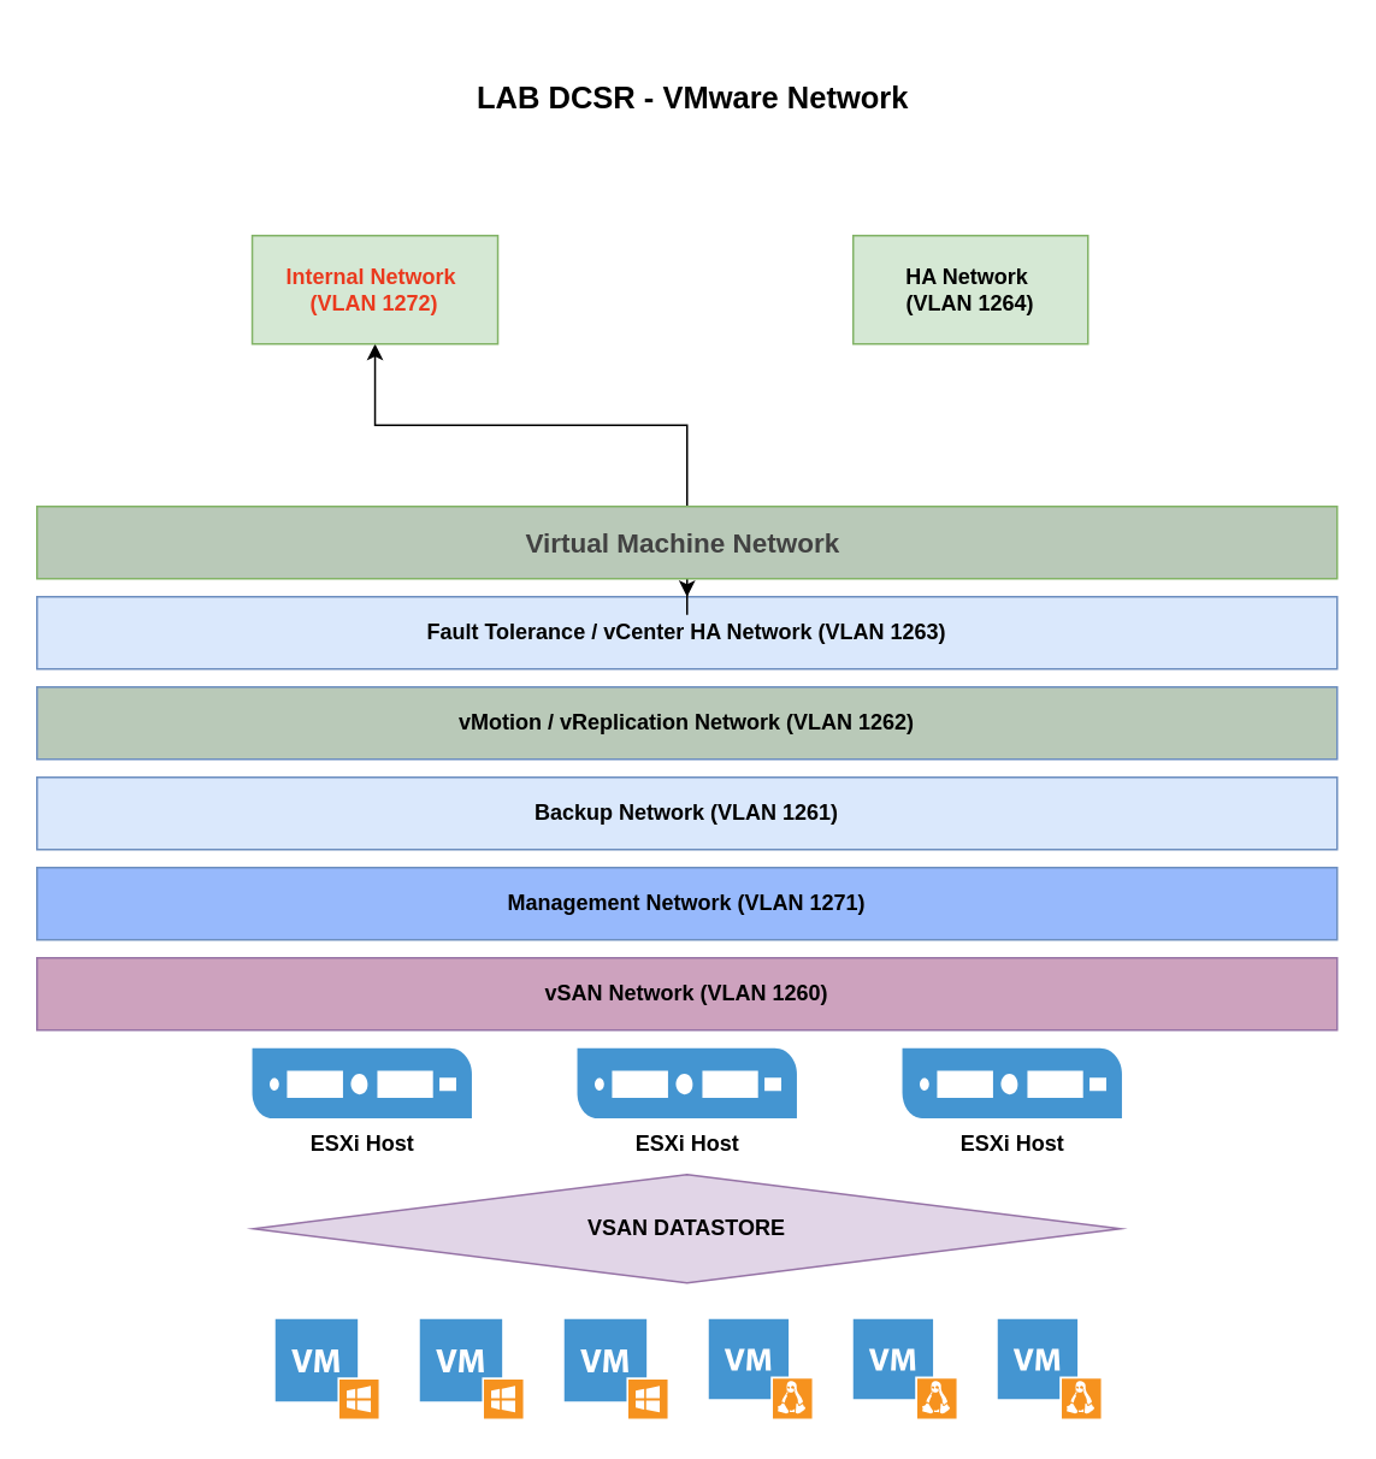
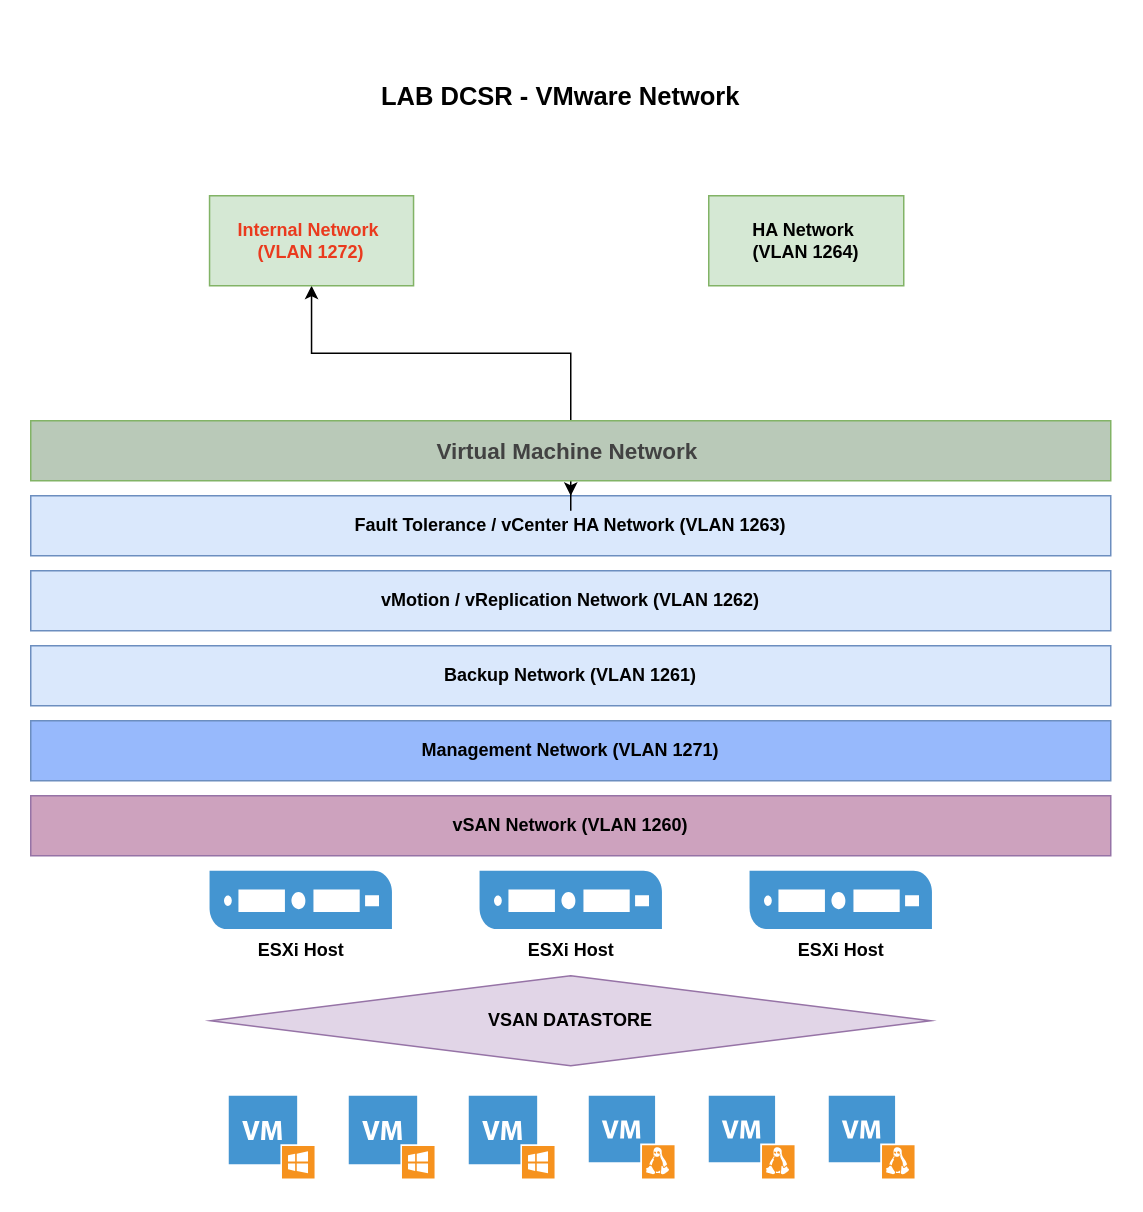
  <mxCell id="0" />
  <mxCell id="1" parent="0" />
  <mxCell id="2" value="VSAN DATASTORE" style="rhombus;whiteSpace=wrap;html=1;fillColor=#e1d5e7;strokeColor=#9673a6;fontStyle=1;" parent="1" vertex="1"><mxGeometry x="140" y="650" width="480" height="60" as="geometry" /></mxCell>
  <mxCell id="3" value="ESXi Host" style="pointerEvents=1;shadow=0;dashed=0;html=1;strokeColor=none;fillColor=#4495D1;labelPosition=center;verticalLabelPosition=bottom;verticalAlign=top;align=center;outlineConnect=0;shape=mxgraph.veeam.server;fontStyle=1" parent="1" vertex="1"><mxGeometry x="139.2" y="580" width="121.6" height="38.8" as="geometry" /></mxCell>
  <mxCell id="4" value="ESXi Host" style="pointerEvents=1;shadow=0;dashed=0;html=1;strokeColor=none;fillColor=#4495D1;labelPosition=center;verticalLabelPosition=bottom;verticalAlign=top;align=center;outlineConnect=0;shape=mxgraph.veeam.server;fontStyle=1" parent="1" vertex="1"><mxGeometry x="319.2" y="580" width="121.6" height="38.8" as="geometry" /></mxCell>
  <mxCell id="5" value="ESXi Host" style="pointerEvents=1;shadow=0;dashed=0;html=1;strokeColor=none;fillColor=#4495D1;labelPosition=center;verticalLabelPosition=bottom;verticalAlign=top;align=center;outlineConnect=0;shape=mxgraph.veeam.server;fontStyle=1" parent="1" vertex="1"><mxGeometry x="499.2" y="580" width="121.6" height="38.8" as="geometry" /></mxCell>
  <mxCell id="6" value="" style="shadow=0;dashed=0;html=1;strokeColor=none;fillColor=#4495D1;labelPosition=center;verticalLabelPosition=bottom;verticalAlign=top;align=center;outlineConnect=0;shape=mxgraph.veeam.vm_linux;" parent="1" vertex="1"><mxGeometry x="472" y="730" width="57.2" height="55.2" as="geometry" /></mxCell>
  <mxCell id="7" value="" style="shadow=0;dashed=0;html=1;strokeColor=none;fillColor=#4495D1;labelPosition=center;verticalLabelPosition=bottom;verticalAlign=top;align=center;outlineConnect=0;shape=mxgraph.veeam.vm_windows;" parent="1" vertex="1"><mxGeometry x="152" y="730" width="57.2" height="55.2" as="geometry" /></mxCell>
  <mxCell id="8" value="" style="shadow=0;dashed=0;html=1;strokeColor=none;fillColor=#4495D1;labelPosition=center;verticalLabelPosition=bottom;verticalAlign=top;align=center;outlineConnect=0;shape=mxgraph.veeam.vm_linux;" parent="1" vertex="1"><mxGeometry x="552" y="730" width="57.2" height="55.2" as="geometry" /></mxCell>
  <mxCell id="9" value="" style="shadow=0;dashed=0;html=1;strokeColor=none;fillColor=#4495D1;labelPosition=center;verticalLabelPosition=bottom;verticalAlign=top;align=center;outlineConnect=0;shape=mxgraph.veeam.vm_windows;" parent="1" vertex="1"><mxGeometry x="232" y="730" width="57.2" height="55.2" as="geometry" /></mxCell>
  <mxCell id="10" value="" style="shadow=0;dashed=0;html=1;strokeColor=none;fillColor=#4495D1;labelPosition=center;verticalLabelPosition=bottom;verticalAlign=top;align=center;outlineConnect=0;shape=mxgraph.veeam.vm_windows;" parent="1" vertex="1"><mxGeometry x="312" y="730" width="57.2" height="55.2" as="geometry" /></mxCell>
  <mxCell id="11" value="" style="shadow=0;dashed=0;html=1;strokeColor=none;fillColor=#4495D1;labelPosition=center;verticalLabelPosition=bottom;verticalAlign=top;align=center;outlineConnect=0;shape=mxgraph.veeam.vm_linux;" parent="1" vertex="1"><mxGeometry x="392" y="730" width="57.2" height="55.2" as="geometry" /></mxCell>
  <mxCell id="12" value="vSAN Network (VLAN 1260)" style="rounded=0;whiteSpace=wrap;html=1;fillColor=#CDA2BE;strokeColor=#9673a6;fontStyle=1" parent="1" vertex="1"><mxGeometry x="20" y="530" width="720" height="40" as="geometry" /></mxCell>
  <mxCell id="13" value="Management Network (VLAN 1271)" style="rounded=0;whiteSpace=wrap;html=1;fillColor=#97B9FC;strokeColor=#6c8ebf;fontStyle=1" parent="1" vertex="1"><mxGeometry x="20" y="480" width="720" height="40" as="geometry" /></mxCell>
  <mxCell id="14" value="Backup Network (VLAN 1261)" style="rounded=0;whiteSpace=wrap;html=1;fillColor=#dae8fc;strokeColor=#6c8ebf;fontStyle=1" parent="1" vertex="1"><mxGeometry x="20" y="430" width="720" height="40" as="geometry" /></mxCell>
- <mxCell id="15" value="vMotion / vReplication Network (VLAN 1262)" style="rounded=0;whiteSpace=wrap;html=1;fillColor=#b9c9b8;strokeColor=#6c8ebf;fontStyle=1;" parent="1" vertex="1"><mxGeometry x="20" y="380" width="720" height="40" as="geometry" /></mxCell>
+ <mxCell id="15" value="vMotion / vReplication Network (VLAN 1262)" style="rounded=0;whiteSpace=wrap;html=1;fillColor=#dae8fc;strokeColor=#6c8ebf;fontStyle=1" parent="1" vertex="1"><mxGeometry x="20" y="380" width="720" height="40" as="geometry" /></mxCell>
  <mxCell id="16" value="Fault Tolerance / vCenter HA Network (VLAN 1263)" style="rounded=0;whiteSpace=wrap;html=1;fillColor=#dae8fc;strokeColor=#6c8ebf;fontStyle=1" parent="1" vertex="1"><mxGeometry x="20" y="330" width="720" height="40" as="geometry" /></mxCell>
  <mxCell id="17" style="edgeStyle=orthogonalEdgeStyle;rounded=0;orthogonalLoop=1;jettySize=auto;html=1;entryX=0.5;entryY=1;entryDx=0;entryDy=0;" parent="1" source="19" target="20" edge="1"><mxGeometry relative="1" as="geometry" /></mxCell>
  <mxCell id="18" style="edgeStyle=orthogonalEdgeStyle;rounded=0;orthogonalLoop=1;jettySize=auto;html=1;" parent="1" source="19" target="16" edge="1"><mxGeometry relative="1" as="geometry"><mxPoint x="539.2" y="210" as="targetPoint" /></mxGeometry></mxCell>
  <mxCell id="19" value="Virtual Machine Network&amp;nbsp;" style="rounded=0;whiteSpace=wrap;html=1;fillColor=#B9C9B8;strokeColor=#82b366;fontStyle=1;fontColor=#424242;fontSize=15;" parent="1" vertex="1"><mxGeometry x="20" y="280" width="720" height="40" as="geometry" /></mxCell>
  <mxCell id="20" value="Internal Network&amp;nbsp; (VLAN 1272)" style="rounded=0;whiteSpace=wrap;html=1;fillColor=#d5e8d4;strokeColor=#82b366;fontStyle=1;fontColor=#EA3A1E;" parent="1" vertex="1"><mxGeometry x="139.2" y="130" width="136" height="60" as="geometry" /></mxCell>
  <mxCell id="21" value="HA Network&amp;nbsp;&lt;div&gt;(VLAN 1264)&lt;/div&gt;" style="rounded=0;whiteSpace=wrap;html=1;fillColor=#d5e8d4;strokeColor=#82b366;fontStyle=1" parent="1" vertex="1"><mxGeometry x="472" y="130" width="130" height="60" as="geometry" /></mxCell>
- <mxCell id="22" value="LAB DCSR - VMware Network" style="text;strokeColor=none;align=center;fillColor=none;html=1;verticalAlign=middle;whiteSpace=wrap;rounded=0;fontSize=17;fontStyle=1" parent="1" vertex="1"><mxGeometry x="260.8" y="20" width="245.2" height="70" as="geometry" /></mxCell>
+ <mxCell id="22" value="LAB DCSR - VMware Network" style="text;strokeColor=none;align=center;fillColor=none;html=1;verticalAlign=middle;whiteSpace=wrap;rounded=0;fontSize=17;fontStyle=1" parent="1" vertex="1"><mxGeometry x="250.8" y="30" width="245.2" height="70" as="geometry" /></mxCell>
